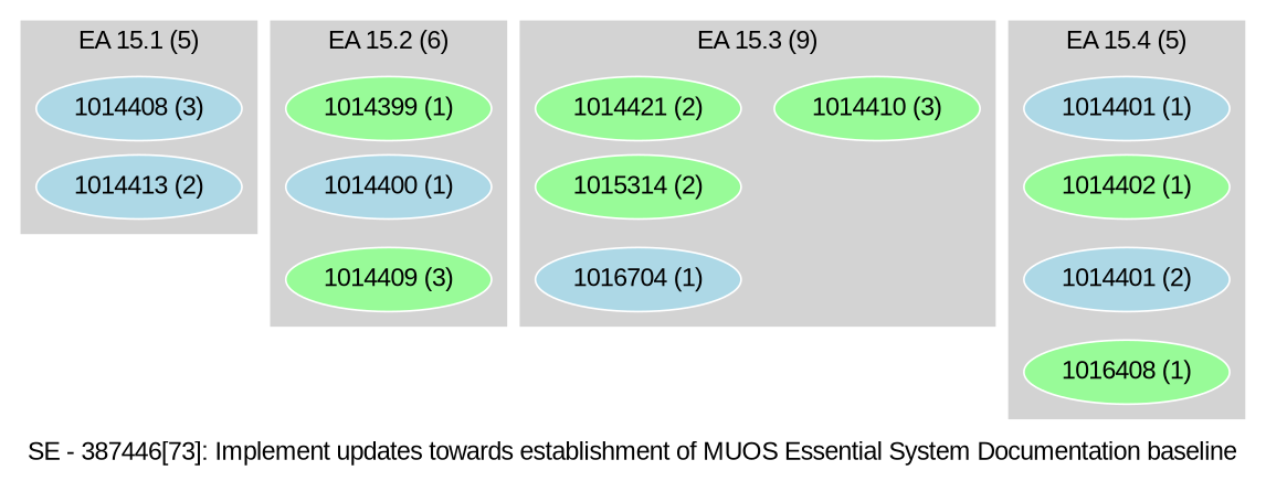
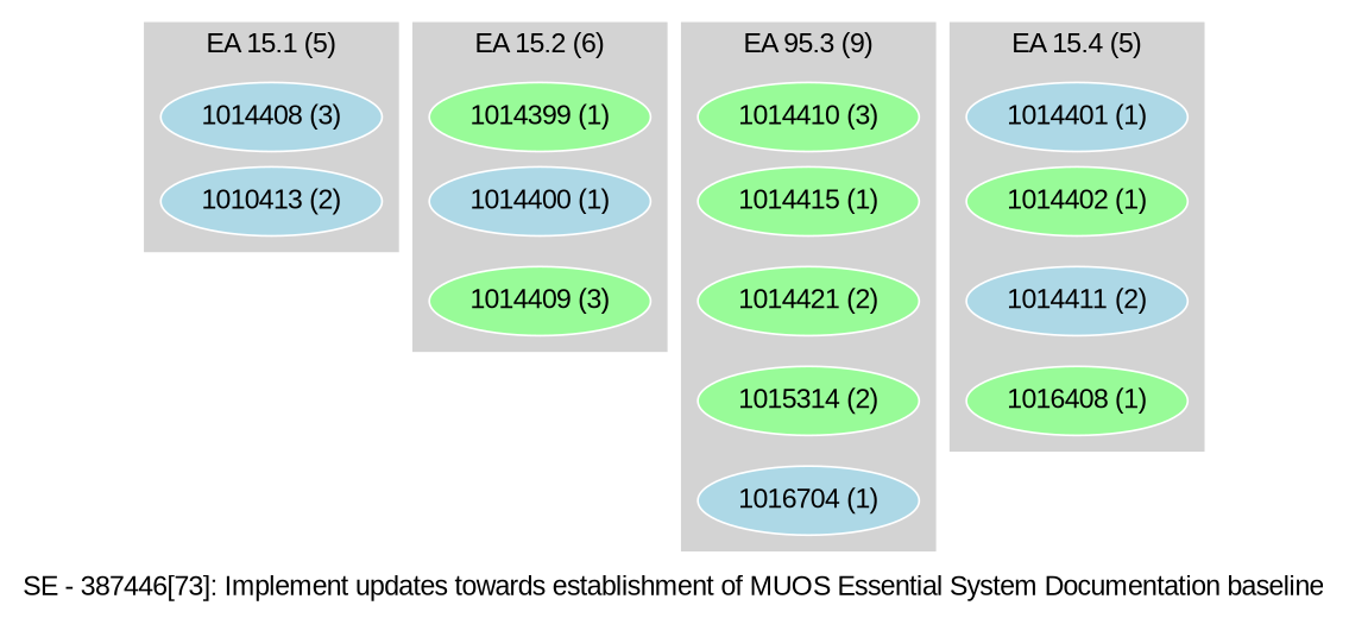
  digraph {
    fontname="Liberation Sans"
    label="SE - 387446[73]: Implement updates towards establishment of MUOS Essential System Documentation baseline"
    ranksep=.1
    node [color=white fillcolor=palegreen fontname="Liberation Sans" style=filled]
    edge [fontname="Liberation Sans" style=invis]
    "1014408 (3)" [fillcolor=lightblue]
-   "1014413 (2)" [fillcolor=lightblue]
+   "1014413 (2)" [fillcolor=lightblue label="1010413 (2)"]
    "1014399 (1)"
    "1014400 (1)" [fillcolor=lightblue]
    "1014409 (3)"
    "1014410 (3)"
+   "1014415 (1)"
    "1014421 (2)"
    "1015314 (2)"
    "1016704 (1)" [fillcolor=lightblue]
    "1014401 (1)" [fillcolor=lightblue]
    "1014402 (1)"
-   "1014411 (2)" [fillcolor=lightblue label="1014401 (2)"]
+   "1014411 (2)" [fillcolor=lightblue]
    "1016408 (1)"
    subgraph cluster_1 {
      color=lightgrey
      label="EA 15.1 (5)"
      style=filled
      "1014408 (3)"
      "1014413 (2)"
    }
    subgraph cluster_2 {
      color=lightgrey
      label="EA 15.2 (6)"
      style=filled
      "1014399 (1)"
      "1014400 (1)"
      "1014409 (3)"
    }
    subgraph cluster_3 {
      color=lightgrey
-     label="EA 15.3 (9)"
+     label="EA 95.3 (9)"
      style=filled
      "1014410 (3)"
+     "1014415 (1)"
      "1014421 (2)"
      "1015314 (2)"
      "1016704 (1)"
    }
    subgraph cluster_4 {
      color=lightgrey
      label="EA 15.4 (5)"
      style=filled
      "1014401 (1)"
      "1014402 (1)"
      "1014411 (2)"
      "1016408 (1)"
    }
    "1014408 (3)" -> "1014413 (2)"
    "1014399 (1)" -> "1014400 (1)"
    "1014400 (1)" -> "1014409 (3)"
+   "1014410 (3)" -> "1014415 (1)"
+   "1014415 (1)" -> "1014421 (2)"
    "1014421 (2)" -> "1015314 (2)"
    "1015314 (2)" -> "1016704 (1)"
    "1014401 (1)" -> "1014402 (1)"
    "1014402 (1)" -> "1014411 (2)"
    "1014411 (2)" -> "1016408 (1)"
  }
